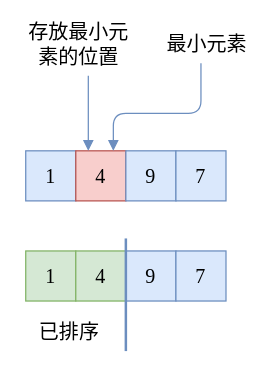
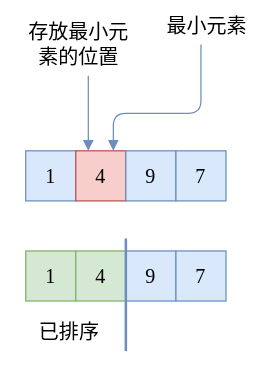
  <mxCell id="0" />
  <mxCell id="1" parent="0" />
  <mxCell id="2" style="edgeStyle=orthogonalEdgeStyle;rounded=1;orthogonalLoop=1;jettySize=auto;html=1;shadow=0;strokeColor=#6c8ebf;strokeWidth=1;fontFamily=Ubuntu;fontSize=14;fontStyle=0;endArrow=block;endFill=1;fillColor=#dae8fc;entryX=0.5;entryY=1;entryDx=0;entryDy=0;exitX=0.5;exitY=1;exitDx=0;exitDy=0;startArrow=block;startFill=1;" parent="1" edge="1"><mxGeometry relative="1" as="geometry"><mxPoint x="80" y="200" as="targetPoint" /></mxGeometry></mxCell>
  <mxCell id="3" value="1" style="rounded=0;whiteSpace=wrap;html=1;shadow=0;strokeColor=#6c8ebf;strokeWidth=1;fontFamily=Ubuntu;fontSize=16;fontStyle=0;fillColor=#dae8fc;" parent="1" vertex="1"><mxGeometry x="20" y="120" width="40" height="40" as="geometry" /></mxCell>
  <mxCell id="4" value="4" style="rounded=0;whiteSpace=wrap;html=1;shadow=0;strokeColor=#b85450;strokeWidth=1;fontFamily=Ubuntu;fontSize=16;fontStyle=0;fillColor=#f8cecc;" parent="1" vertex="1"><mxGeometry x="60" y="120" width="40" height="40" as="geometry" /></mxCell>
  <mxCell id="5" value="9" style="rounded=0;whiteSpace=wrap;html=1;shadow=0;strokeColor=#6c8ebf;strokeWidth=1;fontFamily=Ubuntu;fontSize=16;fontStyle=0;fillColor=#dae8fc;" parent="1" vertex="1"><mxGeometry x="100" y="120" width="40" height="40" as="geometry" /></mxCell>
  <mxCell id="6" value="7" style="rounded=0;whiteSpace=wrap;html=1;shadow=0;strokeColor=#6c8ebf;strokeWidth=1;fontFamily=Ubuntu;fontSize=16;fontStyle=0;fillColor=#dae8fc;" parent="1" vertex="1"><mxGeometry x="140" y="120" width="40" height="40" as="geometry" /></mxCell>
  <mxCell id="7" value="1" style="rounded=0;whiteSpace=wrap;html=1;shadow=0;strokeColor=#82b366;strokeWidth=1;fontFamily=Ubuntu;fontSize=16;fontStyle=0;fillColor=#d5e8d4;" vertex="1" parent="1"><mxGeometry x="20" y="200" width="40" height="40" as="geometry" /></mxCell>
  <mxCell id="8" value="4" style="rounded=0;whiteSpace=wrap;html=1;shadow=0;strokeColor=#82b366;strokeWidth=1;fontFamily=Ubuntu;fontSize=16;fontStyle=0;fillColor=#d5e8d4;" vertex="1" parent="1"><mxGeometry x="60" y="200" width="40" height="40" as="geometry" /></mxCell>
  <mxCell id="9" value="9" style="rounded=0;whiteSpace=wrap;html=1;shadow=0;strokeColor=#6c8ebf;strokeWidth=1;fontFamily=Ubuntu;fontSize=16;fontStyle=0;fillColor=#dae8fc;" vertex="1" parent="1"><mxGeometry x="100" y="200" width="40" height="40" as="geometry" /></mxCell>
  <mxCell id="10" value="7" style="rounded=0;whiteSpace=wrap;html=1;shadow=0;strokeColor=#6c8ebf;strokeWidth=1;fontFamily=Ubuntu;fontSize=16;fontStyle=0;fillColor=#dae8fc;" vertex="1" parent="1"><mxGeometry x="140" y="200" width="40" height="40" as="geometry" /></mxCell>
  <mxCell id="11" value="" style="endArrow=none;html=1;rounded=1;shadow=0;strokeColor=#6c8ebf;strokeWidth=2;fontFamily=Ubuntu;fontSize=14;fontStyle=0;fillColor=#dae8fc;" edge="1" parent="1"><mxGeometry width="50" height="50" relative="1" as="geometry"><mxPoint x="100" y="280" as="sourcePoint" /><mxPoint x="100" y="190" as="targetPoint" /></mxGeometry></mxCell>
  <mxCell id="12" style="edgeStyle=orthogonalEdgeStyle;rounded=1;orthogonalLoop=1;jettySize=auto;html=1;entryX=0.75;entryY=0;entryDx=0;entryDy=0;shadow=0;strokeColor=#6c8ebf;strokeWidth=1;fontFamily=Ubuntu;fontSize=14;fontStyle=0;endArrow=block;endFill=1;fillColor=#dae8fc;" edge="1" parent="1" source="13" target="4"><mxGeometry relative="1" as="geometry"><Array as="points"><mxPoint x="160" y="90" /><mxPoint x="90" y="90" /></Array></mxGeometry></mxCell>
- <mxCell id="13" value="最小元素" style="text;html=1;align=center;verticalAlign=middle;whiteSpace=wrap;rounded=0;fontFamily=Ubuntu;fontSize=16;fontStyle=0;" vertex="1" parent="1"><mxGeometry x="130" y="20" width="70" height="30" as="geometry" /></mxCell>
+ <mxCell id="13" value="最小元素" style="text;html=1;align=center;verticalAlign=middle;whiteSpace=wrap;rounded=0;fontFamily=Ubuntu;fontSize=16;fontStyle=0;" vertex="1" parent="1"><mxGeometry x="130" y="5" width="70" height="30" as="geometry" /></mxCell>
  <mxCell id="14" style="edgeStyle=orthogonalEdgeStyle;rounded=1;orthogonalLoop=1;jettySize=auto;html=1;entryX=0.25;entryY=0;entryDx=0;entryDy=0;shadow=0;strokeColor=#6c8ebf;strokeWidth=1;fontFamily=Ubuntu;fontSize=14;fontStyle=0;endArrow=block;endFill=1;fillColor=#dae8fc;" edge="1" parent="1" target="4"><mxGeometry relative="1" as="geometry"><mxPoint x="70" y="60" as="sourcePoint" /><Array as="points"><mxPoint x="70" y="60" /><mxPoint x="70" y="60" /></Array></mxGeometry></mxCell>
  <mxCell id="15" value="存放最小元素的位置" style="text;html=1;align=center;verticalAlign=middle;whiteSpace=wrap;rounded=0;fontFamily=Ubuntu;fontSize=16;fontStyle=0;" vertex="1" parent="1"><mxGeometry x="20" y="20" width="85" height="30" as="geometry" /></mxCell>
  <mxCell id="16" value="已排序" style="text;html=1;align=center;verticalAlign=middle;whiteSpace=wrap;rounded=0;fontFamily=Ubuntu;fontSize=16;fontStyle=0;" vertex="1" parent="1"><mxGeometry x="20" y="250" width="70" height="30" as="geometry" /></mxCell>
